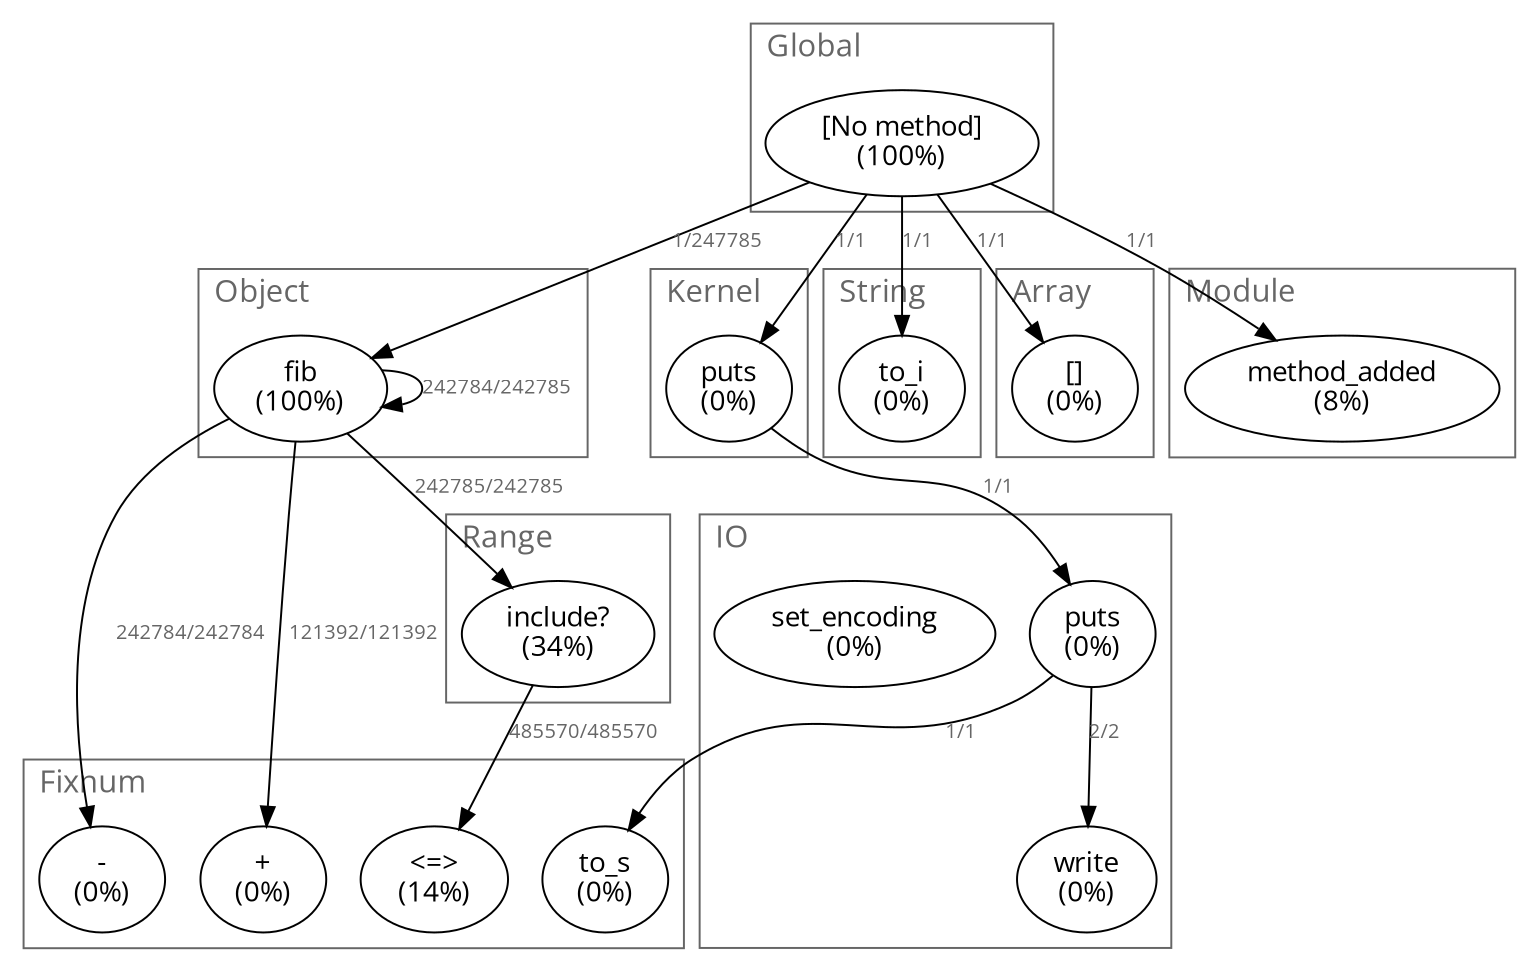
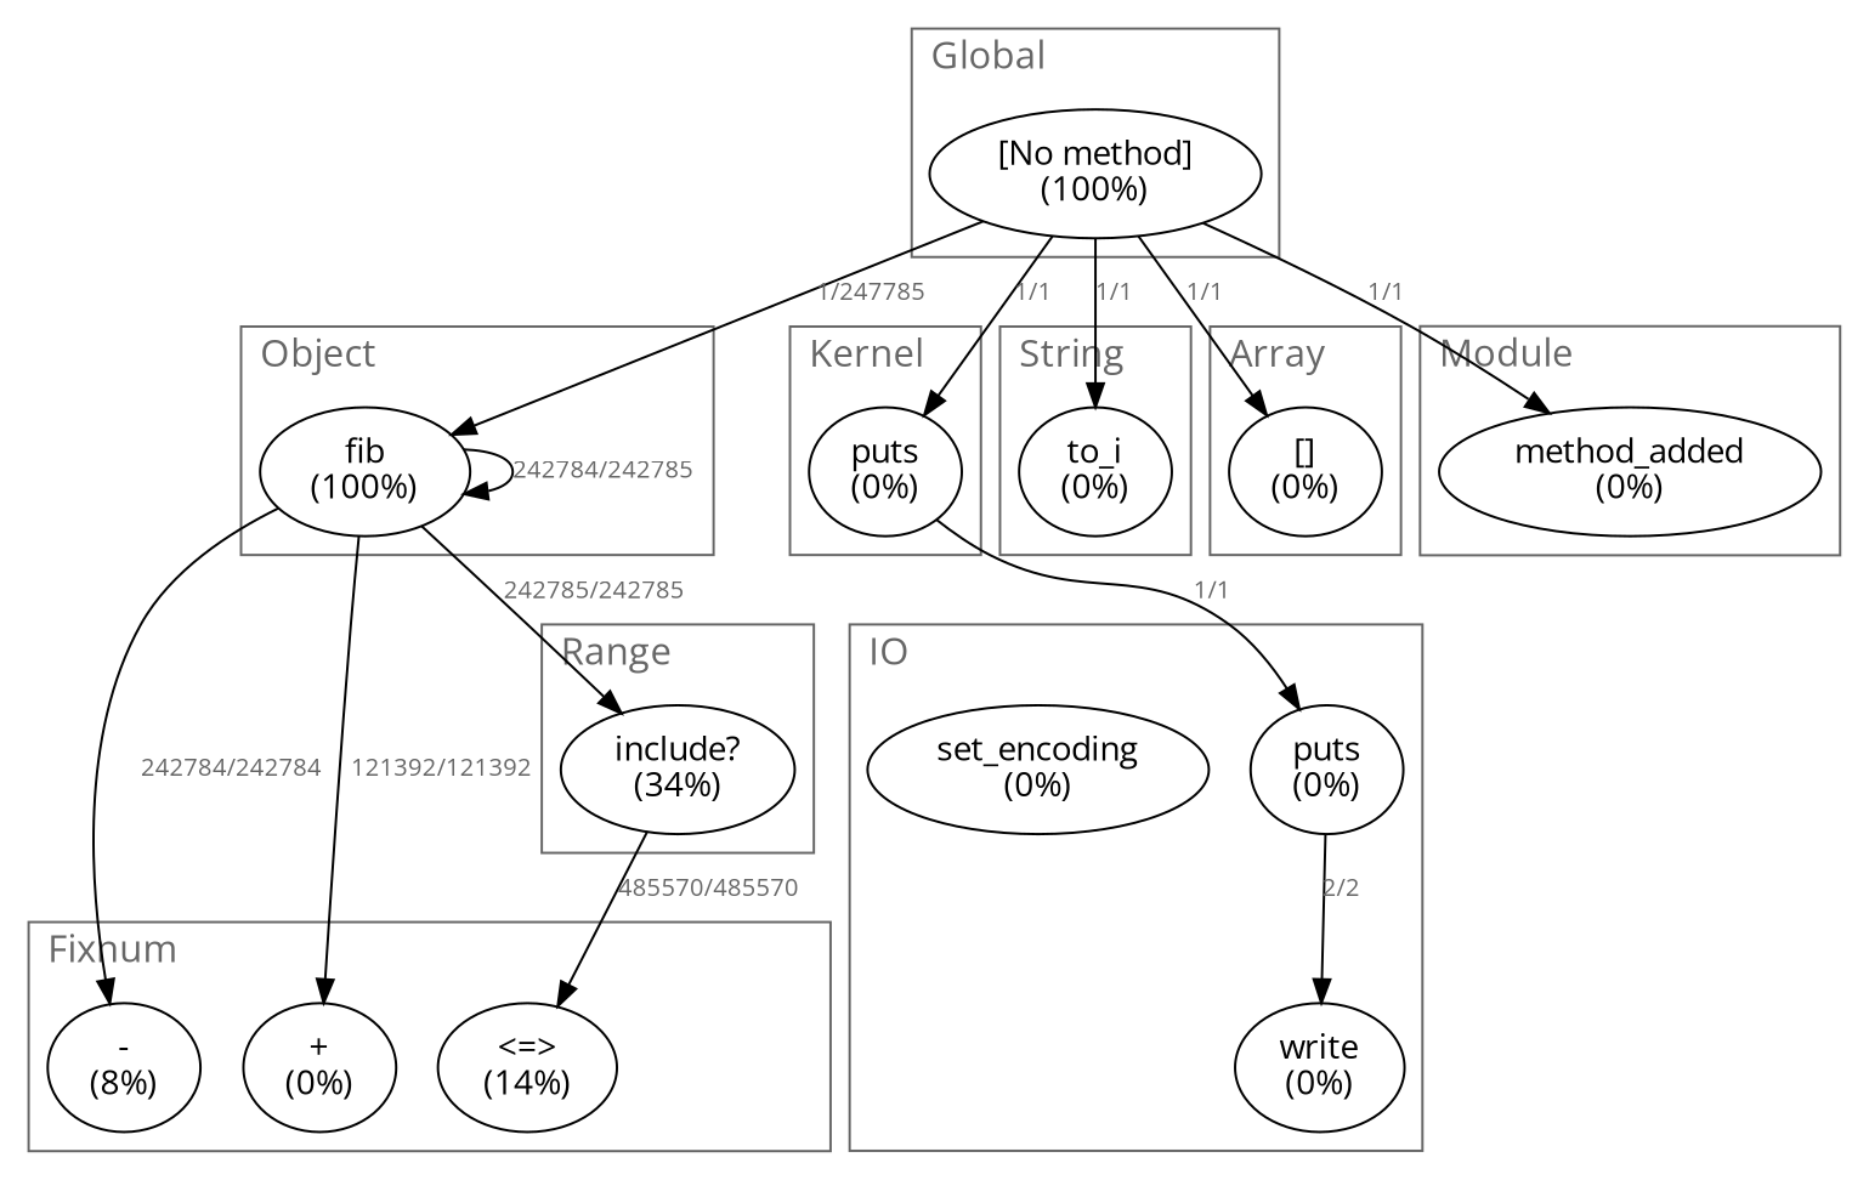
  digraph {
    fontname="Open Sans"
    labeljust=l
    labelloc=t
    node [fontname="Open Sans"]
    edge [fontcolor="#666666" fontname="Open Sans" fontsize=10]
    n1 [label="[No method]\n(100%)"]
    n2 [label="fib\n(100%)"]
    n3 [label="puts\n(0%)"]
    n4 [label="to_i\n(0%)"]
    n5 [label="[]\n(0%)"]
-   n6 [label="method_added\n(8%)"]
+   n6 [label="method_added\n(0%)"]
    n7 [label="include?\n(34%)"]
-   n8 [label="-\n(0%)"]
+   n8 [label="-\n(8%)"]
    n9 [label="+\n(0%)"]
    n10 [label="puts\n(0%)"]
    n11 [label="<=>\n(14%)"]
    n12 [label="write\n(0%)"]
-   n13 [label="to_s\n(0%)"]
    n14 [label="set_encoding\n(0%)"]
    subgraph sub_1 {
      n1
      n2
      n3
      n4
      n5
      n6
      n7
      n8
      n9
      n10
      n11
      n12
-     n13
      n14
    }
    subgraph cluster_2 {
      color="#666666"
      fontcolor="#666666"
      fontsize=16
      label=IO
      n10
      n12
      n14
    }
    subgraph cluster_3 {
      color="#666666"
      fontcolor="#666666"
      fontsize=16
      label=Global
      n1
    }
    subgraph cluster_4 {
      color="#666666"
      fontcolor="#666666"
      fontsize=16
      label=Module
      n6
    }
    subgraph cluster_5 {
      color="#666666"
      fontcolor="#666666"
      fontsize=16
      label=Array
      n5
    }
    subgraph cluster_6 {
      color="#666666"
      fontcolor="#666666"
      fontsize=16
      label=String
      n4
    }
    subgraph cluster_7 {
      color="#666666"
      fontcolor="#666666"
      fontsize=16
      label=Object
      n2
    }
    subgraph cluster_8 {
      color="#666666"
      fontcolor="#666666"
      fontsize=16
      label=Range
      n7
    }
    subgraph cluster_9 {
      color="#666666"
      fontcolor="#666666"
      fontsize=16
      label=Fixnum
      n8
      n9
      n11
-     n13
    }
    subgraph cluster_10 {
      color="#666666"
      fontcolor="#666666"
      fontsize=16
      label=Kernel
      n3
    }
    n1 -> n2 [label="1/247785"]
    n1 -> n3 [label="1/1"]
    n1 -> n4 [label="1/1"]
    n1 -> n5 [label="1/1"]
    n1 -> n6 [label="1/1"]
    n2 -> n2 [label="242784/242785"]
    n2 -> n7 [label="242785/242785"]
    n2 -> n8 [label="242784/242784"]
    n2 -> n9 [label="121392/121392"]
    n3 -> n10 [label="1/1"]
    n7 -> n11 [label="485570/485570"]
    n10 -> n12 [label="2/2"]
-   n10 -> n13 [label="1/1"]
  }
